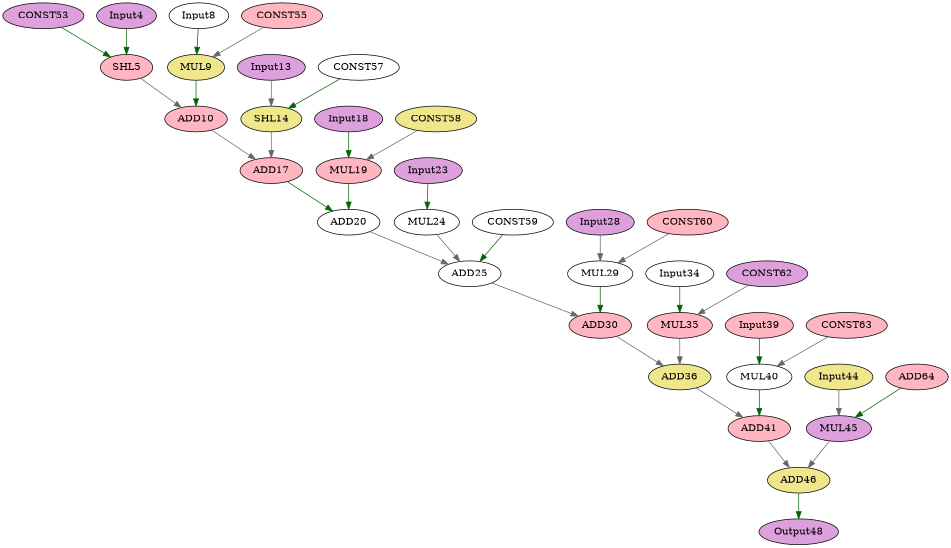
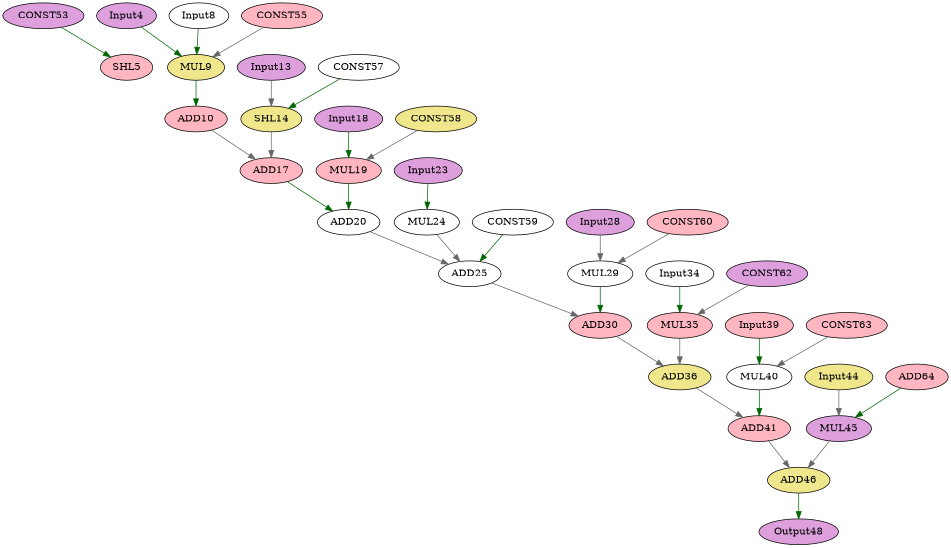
  digraph {
    node [fillcolor=lightpink opcode=input style=filled]
    edge [color=gray40 operand=0]
    Input4 [fillcolor=plum offset="0, 0" pattern="4, 30, 12, 30" ref_name=A]
    SHL5 [opcode=shl]
    ADD10 [opcode=add]
    n4 [label=ADD17 opcode=add]
    Input8 [fillcolor=white offset="0, 128" pattern="4, 30, 12, 30" ref_name=A]
    MUL9 [fillcolor=khaki opcode=mul]
    ADD20 [fillcolor=white opcode=add]
    Input13 [fillcolor=plum offset="0, 256" pattern="4, 30, 12, 30" ref_name=A]
    SHL14 [fillcolor=khaki opcode=shl]
    ADD25 [fillcolor=white opcode=add]
    Input18 [fillcolor=plum offset="0, 4" pattern="4, 30, 12, 30" ref_name=A]
    MUL19 [opcode=mul]
    ADD30 [opcode=add]
    Input23 [fillcolor=plum offset="0, 132" pattern="4, 30, 12, 30" ref_name=A]
    MUL24 [fillcolor=white opcode=mul]
    ADD36 [fillcolor=khaki opcode=add]
    Input28 [fillcolor=plum offset="0, 260" pattern="4, 30, 12, 30" ref_name=A]
    MUL29 [fillcolor=white opcode=mul]
    ADD41 [opcode=add]
    Input34 [fillcolor=white offset="0, 8" pattern="4, 30, 12, 30" ref_name=A]
    MUL35 [opcode=mul]
    ADD46 [fillcolor=khaki opcode=add]
    Input39 [offset="0, 136" pattern="4, 30, 12, 30" ref_name=A]
    MUL40 [fillcolor=white opcode=mul]
    Output48 [fillcolor=plum offset="128, 4" opcode=output pattern="4, 30, 12, 30" ref_name=B]
    Input44 [fillcolor=khaki offset="0, 264" pattern="4, 30, 12, 30" ref_name=A]
    MUL45 [fillcolor=plum opcode=mul]
    CONST53 [fillcolor=plum opcode=const value=1]
    CONST55 [opcode=const value=-3]
    CONST57 [fillcolor=white opcode=const value=2]
    CONST58 [fillcolor=khaki opcode=const value=5]
    CONST59 [fillcolor=white opcode=const value=6]
    CONST60 [opcode=const value=7]
    CONST62 [fillcolor=plum opcode=const value=-8]
    CONST63 [opcode=const value=-9]
    n36 [label=ADD64 opcode=const value=10]
-   Input4 -> SHL5 [color=darkgreen]
-   SHL5 -> ADD10 [operand=1]
+   Input4 -> MUL9 [color=darkgreen]
    ADD10 -> n4
    n4 -> ADD20 [color=darkgreen]
    Input8 -> MUL9 [color=darkgreen]
    MUL9 -> ADD10 [color=darkgreen]
    ADD20 -> ADD25
    Input13 -> SHL14
    SHL14 -> n4 [operand=1]
    ADD25 -> ADD30
    Input18 -> MUL19 [color=darkgreen]
    MUL19 -> ADD20 [color=darkgreen operand=1]
    ADD30 -> ADD36
    Input23 -> MUL24 [color=darkgreen]
    MUL24 -> ADD25 [operand=1]
    ADD36 -> ADD41
    Input28 -> MUL29
    MUL29 -> ADD30 [color=darkgreen operand=1]
    ADD41 -> ADD46
    Input34 -> MUL35 [color=darkgreen]
    MUL35 -> ADD36 [operand=1]
    ADD46 -> Output48 [color=darkgreen]
    Input39 -> MUL40 [color=darkgreen]
    MUL40 -> ADD41 [color=darkgreen operand=1]
    Input44 -> MUL45
    MUL45 -> ADD46 [operand=1]
    CONST53 -> SHL5 [color=darkgreen operand=1]
    CONST55 -> MUL9 [operand=1]
    CONST57 -> SHL14 [color=darkgreen operand=1]
    CONST58 -> MUL19 [operand=1]
    CONST59 -> ADD25 [color=darkgreen operand=1]
    CONST60 -> MUL29 [operand=1]
    CONST62 -> MUL35 [operand=1]
    CONST63 -> MUL40 [operand=1]
    n36 -> MUL45 [color=darkgreen operand=1]
  }
